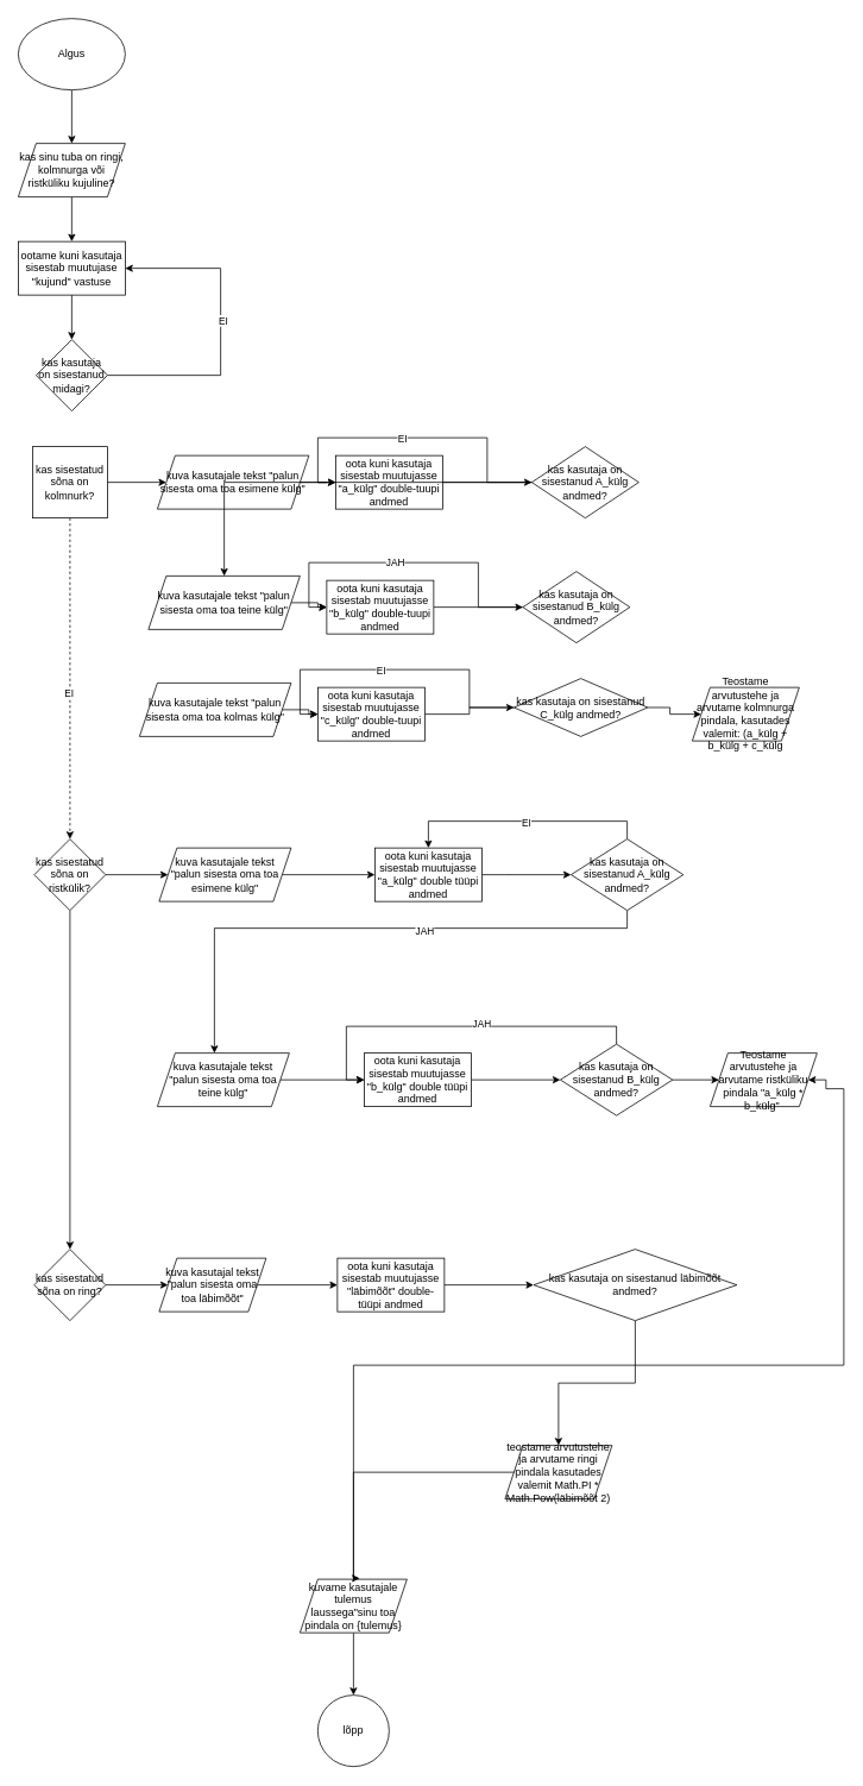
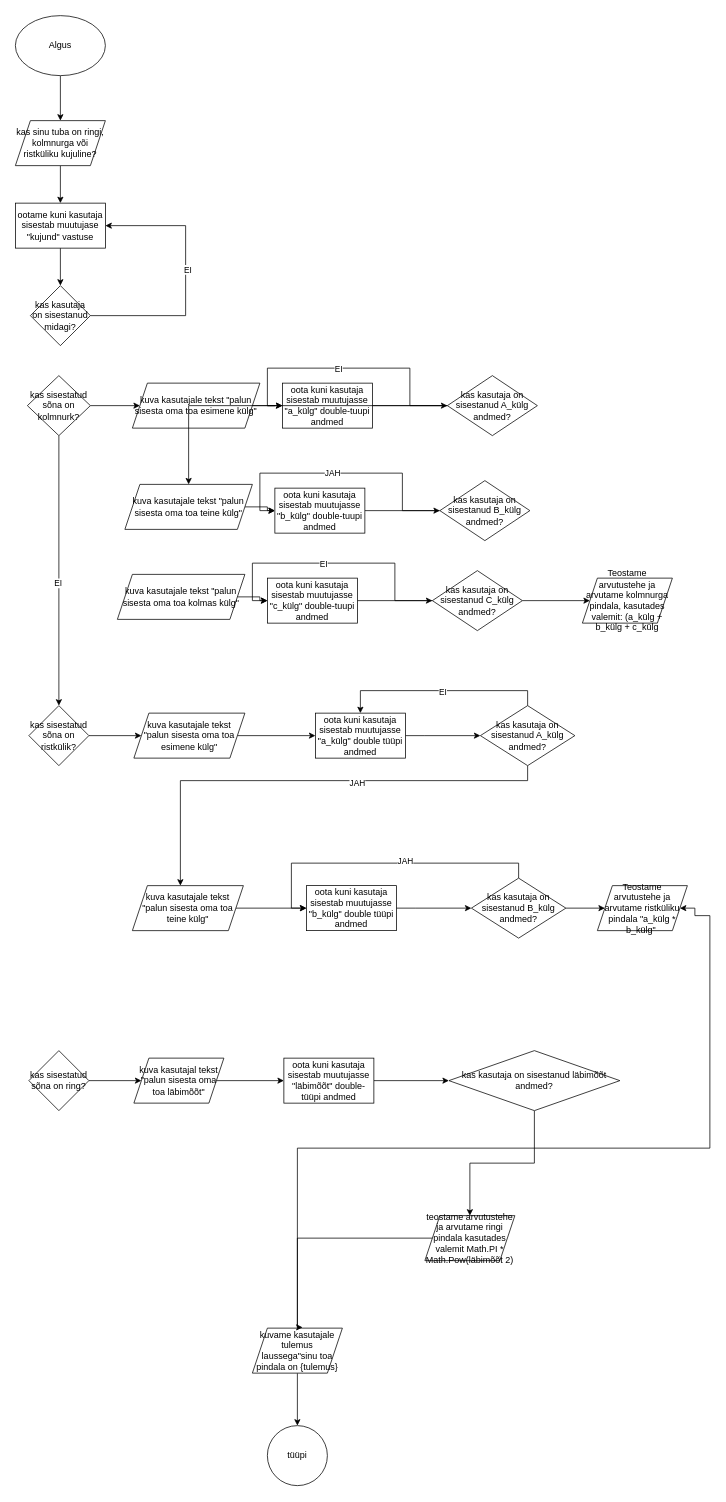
  <mxCell id="0" />
  <mxCell id="1" parent="0" />
  <mxCell id="2" style="edgeStyle=orthogonalEdgeStyle;rounded=0;orthogonalLoop=1;jettySize=auto;html=1;" edge="1" parent="1" source="3" target="5"><mxGeometry relative="1" as="geometry" /></mxCell>
  <mxCell id="3" value="Algus" style="ellipse;whiteSpace=wrap;html=1;" vertex="1" parent="1"><mxGeometry x="20" y="20" width="120" height="80" as="geometry" /></mxCell>
  <mxCell id="4" style="edgeStyle=orthogonalEdgeStyle;rounded=0;orthogonalLoop=1;jettySize=auto;html=1;entryX=0.5;entryY=0;entryDx=0;entryDy=0;" edge="1" parent="1" source="5" target="7"><mxGeometry relative="1" as="geometry" /></mxCell>
  <mxCell id="5" value="kas sinu tuba on ringi, kolmnurga või ristküliku kujuline?" style="shape=parallelogram;perimeter=parallelogramPerimeter;whiteSpace=wrap;html=1;fixedSize=1;" vertex="1" parent="1"><mxGeometry x="20" y="160" width="120" height="60" as="geometry" /></mxCell>
  <mxCell id="6" style="edgeStyle=orthogonalEdgeStyle;rounded=0;orthogonalLoop=1;jettySize=auto;html=1;" edge="1" parent="1" source="7" target="10"><mxGeometry relative="1" as="geometry" /></mxCell>
  <mxCell id="7" value="ootame kuni kasutaja sisestab muutujase &quot;kujund&quot; vastuse" style="rounded=0;whiteSpace=wrap;html=1;" vertex="1" parent="1"><mxGeometry x="20" y="270" width="120" height="60" as="geometry" /></mxCell>
  <mxCell id="8" style="edgeStyle=orthogonalEdgeStyle;rounded=0;orthogonalLoop=1;jettySize=auto;html=1;entryX=1;entryY=0.5;entryDx=0;entryDy=0;" edge="1" parent="1" source="10" target="7"><mxGeometry relative="1" as="geometry"><mxPoint x="246" y="300" as="targetPoint" /><Array as="points"><mxPoint x="247" y="420" /><mxPoint x="247" y="300" /></Array></mxGeometry></mxCell>
  <mxCell id="9" value="EI" style="edgeLabel;html=1;align=center;verticalAlign=middle;resizable=0;points=[];" vertex="1" connectable="0" parent="8"><mxGeometry x="0.068" y="-2" relative="1" as="geometry"><mxPoint as="offset" /></mxGeometry></mxCell>
  <mxCell id="10" value="kas kasutaja on sisestanud midagi?" style="rhombus;whiteSpace=wrap;html=1;" vertex="1" parent="1"><mxGeometry x="40" y="380" width="80" height="80" as="geometry" /></mxCell>
- <mxCell id="11" value="" style="edgeStyle=orthogonalEdgeStyle;rounded=0;orthogonalLoop=1;jettySize=auto;html=1;dashed=1;" edge="1" parent="1" source="14" target="17"><mxGeometry relative="1" as="geometry" /></mxCell>
+ <mxCell id="11" value="" style="edgeStyle=orthogonalEdgeStyle;rounded=0;orthogonalLoop=1;jettySize=auto;html=1;" edge="1" parent="1" source="14" target="17"><mxGeometry relative="1" as="geometry" /></mxCell>
  <mxCell id="12" value="EI" style="edgeLabel;html=1;align=center;verticalAlign=middle;resizable=0;points=[];" vertex="1" connectable="0" parent="11"><mxGeometry x="0.089" y="-2" relative="1" as="geometry"><mxPoint as="offset" /></mxGeometry></mxCell>
  <mxCell id="13" value="" style="edgeStyle=orthogonalEdgeStyle;rounded=0;orthogonalLoop=1;jettySize=auto;html=1;" edge="1" parent="1" source="14" target="19"><mxGeometry relative="1" as="geometry" /></mxCell>
- <mxCell id="14" value="kas sisestatud sõna on kolmnurk?" style="whiteSpace=wrap;html=1;rounded=0;" vertex="1" parent="1"><mxGeometry x="36" y="500" width="84" height="80" as="geometry" /></mxCell>
+ <mxCell id="14" value="kas sisestatud sõna on kolmnurk?" style="rhombus;whiteSpace=wrap;html=1;" vertex="1" parent="1"><mxGeometry x="36" y="500" width="84" height="80" as="geometry" /></mxCell>
  <mxCell id="15" value="" style="edgeStyle=orthogonalEdgeStyle;rounded=0;orthogonalLoop=1;jettySize=auto;html=1;" edge="1" parent="1" source="17" target="43"><mxGeometry relative="1" as="geometry" /></mxCell>
- <mxCell id="16" value="" style="edgeStyle=orthogonalEdgeStyle;rounded=0;orthogonalLoop=1;jettySize=auto;html=1;" edge="1" parent="1" source="17" target="61"><mxGeometry relative="1" as="geometry" /></mxCell>
  <mxCell id="17" value="kas sisestatud sõna on ristkülik?" style="rhombus;whiteSpace=wrap;html=1;" vertex="1" parent="1"><mxGeometry x="38" y="940" width="80" height="80" as="geometry" /></mxCell>
  <mxCell id="18" value="" style="edgeStyle=orthogonalEdgeStyle;rounded=0;orthogonalLoop=1;jettySize=auto;html=1;" edge="1" parent="1" source="19" target="21"><mxGeometry relative="1" as="geometry" /></mxCell>
  <mxCell id="19" value="kuva kasutajale tekst &quot;palun sisesta oma toa esimene külg&quot;" style="shape=parallelogram;perimeter=parallelogramPerimeter;whiteSpace=wrap;html=1;fixedSize=1;" vertex="1" parent="1"><mxGeometry x="176" y="510" width="170" height="60" as="geometry" /></mxCell>
  <mxCell id="20" value="" style="edgeStyle=orthogonalEdgeStyle;rounded=0;orthogonalLoop=1;jettySize=auto;html=1;" edge="1" parent="1" source="21" target="25"><mxGeometry relative="1" as="geometry" /></mxCell>
  <mxCell id="21" value="oota kuni kasutaja sisestab muutujasse &quot;a_külg&quot; double-tuupi andmed" style="rounded=0;whiteSpace=wrap;html=1;" vertex="1" parent="1"><mxGeometry x="376" y="510" width="120" height="60" as="geometry" /></mxCell>
  <mxCell id="22" style="edgeStyle=orthogonalEdgeStyle;rounded=0;orthogonalLoop=1;jettySize=auto;html=1;entryX=0;entryY=0.5;entryDx=0;entryDy=0;" edge="1" parent="1" source="25" target="21"><mxGeometry relative="1" as="geometry" /></mxCell>
  <mxCell id="23" value="EI" style="edgeLabel;html=1;align=center;verticalAlign=middle;resizable=0;points=[];" vertex="1" connectable="0" parent="22"><mxGeometry x="0.089" relative="1" as="geometry"><mxPoint as="offset" /></mxGeometry></mxCell>
  <mxCell id="24" value="" style="edgeStyle=orthogonalEdgeStyle;rounded=0;orthogonalLoop=1;jettySize=auto;html=1;" edge="1" parent="1" source="25" target="27"><mxGeometry relative="1" as="geometry" /></mxCell>
  <mxCell id="25" value="kas kasutaja on sisestanud A_külg andmed?" style="rhombus;whiteSpace=wrap;html=1;rounded=0;" vertex="1" parent="1"><mxGeometry x="596" y="500" width="120" height="80" as="geometry" /></mxCell>
  <mxCell id="26" value="" style="edgeStyle=orthogonalEdgeStyle;rounded=0;orthogonalLoop=1;jettySize=auto;html=1;" edge="1" parent="1" source="27" target="29"><mxGeometry relative="1" as="geometry" /></mxCell>
  <mxCell id="27" value="kuva kasutajale tekst &quot;palun sisesta oma toa teine külg&quot;" style="shape=parallelogram;perimeter=parallelogramPerimeter;whiteSpace=wrap;html=1;fixedSize=1;" vertex="1" parent="1"><mxGeometry x="166" y="645" width="170" height="60" as="geometry" /></mxCell>
  <mxCell id="28" value="" style="edgeStyle=orthogonalEdgeStyle;rounded=0;orthogonalLoop=1;jettySize=auto;html=1;" edge="1" parent="1" source="29" target="32"><mxGeometry relative="1" as="geometry" /></mxCell>
  <mxCell id="29" value="oota kuni kasutaja sisestab muutujasse &quot;b_külg&quot; double-tuupi andmed" style="rounded=0;whiteSpace=wrap;html=1;" vertex="1" parent="1"><mxGeometry x="366" y="650" width="120" height="60" as="geometry" /></mxCell>
  <mxCell id="30" style="edgeStyle=orthogonalEdgeStyle;rounded=0;orthogonalLoop=1;jettySize=auto;html=1;entryX=0;entryY=0.5;entryDx=0;entryDy=0;" edge="1" parent="1" source="32" target="29"><mxGeometry relative="1" as="geometry" /></mxCell>
  <mxCell id="31" value="JAH" style="edgeLabel;html=1;align=center;verticalAlign=middle;resizable=0;points=[];" vertex="1" connectable="0" parent="30"><mxGeometry x="0.078" y="-1" relative="1" as="geometry"><mxPoint as="offset" /></mxGeometry></mxCell>
  <mxCell id="32" value="kas kasutaja on sisestanud B_külg andmed?" style="rhombus;whiteSpace=wrap;html=1;rounded=0;" vertex="1" parent="1"><mxGeometry x="586" y="640" width="120" height="80" as="geometry" /></mxCell>
  <mxCell id="33" value="" style="edgeStyle=orthogonalEdgeStyle;rounded=0;orthogonalLoop=1;jettySize=auto;html=1;" edge="1" source="34" target="36" parent="1"><mxGeometry relative="1" as="geometry" /></mxCell>
  <mxCell id="34" value="kuva kasutajale tekst &quot;palun sisesta oma toa kolmas külg&quot;" style="shape=parallelogram;perimeter=parallelogramPerimeter;whiteSpace=wrap;html=1;fixedSize=1;" vertex="1" parent="1"><mxGeometry x="156" y="765" width="170" height="60" as="geometry" /></mxCell>
  <mxCell id="35" value="" style="edgeStyle=orthogonalEdgeStyle;rounded=0;orthogonalLoop=1;jettySize=auto;html=1;" edge="1" source="36" target="40" parent="1"><mxGeometry relative="1" as="geometry" /></mxCell>
  <mxCell id="36" value="oota kuni kasutaja sisestab muutujasse &quot;c_külg&quot; double-tuupi andmed" style="rounded=0;whiteSpace=wrap;html=1;" vertex="1" parent="1"><mxGeometry x="356" y="770" width="120" height="60" as="geometry" /></mxCell>
  <mxCell id="37" style="edgeStyle=orthogonalEdgeStyle;rounded=0;orthogonalLoop=1;jettySize=auto;html=1;entryX=0;entryY=0.5;entryDx=0;entryDy=0;" edge="1" source="40" target="36" parent="1"><mxGeometry relative="1" as="geometry" /></mxCell>
  <mxCell id="38" value="EI" style="edgeLabel;html=1;align=center;verticalAlign=middle;resizable=0;points=[];" vertex="1" connectable="0" parent="37"><mxGeometry x="0.089" relative="1" as="geometry"><mxPoint as="offset" /></mxGeometry></mxCell>
  <mxCell id="39" value="" style="edgeStyle=orthogonalEdgeStyle;rounded=0;orthogonalLoop=1;jettySize=auto;html=1;" edge="1" parent="1" source="40" target="41"><mxGeometry relative="1" as="geometry" /></mxCell>
- <mxCell id="40" value="kas kasutaja on sisestanud C_külg andmed?" style="rhombus;whiteSpace=wrap;html=1;rounded=0;" vertex="1" parent="1"><mxGeometry x="576" y="760" width="150" height="65" as="geometry" /></mxCell>
+ <mxCell id="40" value="kas kasutaja on sisestanud C_külg andmed?" style="rhombus;whiteSpace=wrap;html=1;rounded=0;" vertex="1" parent="1"><mxGeometry x="576" y="760" width="120" height="80" as="geometry" /></mxCell>
  <mxCell id="41" value="Teostame arvutustehe ja arvutame kolmnurga pindala, kasutades valemit: (a_külg + b_külg + c_külg" style="shape=parallelogram;perimeter=parallelogramPerimeter;whiteSpace=wrap;html=1;fixedSize=1;rounded=0;" vertex="1" parent="1"><mxGeometry x="776" y="770" width="120" height="60" as="geometry" /></mxCell>
  <mxCell id="42" value="" style="edgeStyle=orthogonalEdgeStyle;rounded=0;orthogonalLoop=1;jettySize=auto;html=1;" edge="1" parent="1" source="43" target="45"><mxGeometry relative="1" as="geometry" /></mxCell>
  <mxCell id="43" value="kuva kasutajale tekst &quot;palun sisesta oma toa esimene külg&quot;" style="shape=parallelogram;perimeter=parallelogramPerimeter;whiteSpace=wrap;html=1;fixedSize=1;" vertex="1" parent="1"><mxGeometry x="178" y="950" width="148" height="60" as="geometry" /></mxCell>
  <mxCell id="44" value="" style="edgeStyle=orthogonalEdgeStyle;rounded=0;orthogonalLoop=1;jettySize=auto;html=1;" edge="1" parent="1" source="45" target="50"><mxGeometry relative="1" as="geometry"><Array as="points"><mxPoint x="566" y="980" /><mxPoint x="566" y="980" /></Array></mxGeometry></mxCell>
  <mxCell id="45" value="oota kuni kasutaja sisestab muutujasse &quot;a_külg&quot; double tüüpi andmed" style="whiteSpace=wrap;html=1;" vertex="1" parent="1"><mxGeometry x="420" y="950" width="120" height="60" as="geometry" /></mxCell>
  <mxCell id="46" style="edgeStyle=orthogonalEdgeStyle;rounded=0;orthogonalLoop=1;jettySize=auto;html=1;exitX=0.5;exitY=0;exitDx=0;exitDy=0;entryX=0.5;entryY=0;entryDx=0;entryDy=0;" edge="1" parent="1" source="50" target="45"><mxGeometry relative="1" as="geometry" /></mxCell>
  <mxCell id="47" value="EI" style="edgeLabel;html=1;align=center;verticalAlign=middle;resizable=0;points=[];" vertex="1" connectable="0" parent="46"><mxGeometry x="-0.018" y="1" relative="1" as="geometry"><mxPoint as="offset" /></mxGeometry></mxCell>
  <mxCell id="48" value="" style="edgeStyle=orthogonalEdgeStyle;rounded=0;orthogonalLoop=1;jettySize=auto;html=1;" edge="1" parent="1" source="50" target="52"><mxGeometry relative="1" as="geometry"><Array as="points"><mxPoint x="703" y="1040" /><mxPoint x="240" y="1040" /></Array></mxGeometry></mxCell>
  <mxCell id="49" value="JAH" style="edgeLabel;html=1;align=center;verticalAlign=middle;resizable=0;points=[];" vertex="1" connectable="0" parent="48"><mxGeometry x="-0.204" y="2" relative="1" as="geometry"><mxPoint as="offset" /></mxGeometry></mxCell>
  <mxCell id="50" value="kas kasutaja on sisestanud A_külg andmed?" style="rhombus;whiteSpace=wrap;html=1;" vertex="1" parent="1"><mxGeometry x="640" y="940" width="126" height="80" as="geometry" /></mxCell>
  <mxCell id="51" value="" style="edgeStyle=orthogonalEdgeStyle;rounded=0;orthogonalLoop=1;jettySize=auto;html=1;" edge="1" source="52" target="54" parent="1"><mxGeometry relative="1" as="geometry" /></mxCell>
  <mxCell id="52" value="kuva kasutajale tekst &quot;palun sisesta oma toa teine külg&quot;" style="shape=parallelogram;perimeter=parallelogramPerimeter;whiteSpace=wrap;html=1;fixedSize=1;" vertex="1" parent="1"><mxGeometry x="176" y="1180" width="148" height="60" as="geometry" /></mxCell>
  <mxCell id="53" value="" style="edgeStyle=orthogonalEdgeStyle;rounded=0;orthogonalLoop=1;jettySize=auto;html=1;" edge="1" source="54" target="58" parent="1"><mxGeometry relative="1" as="geometry"><Array as="points"><mxPoint x="554" y="1210" /><mxPoint x="554" y="1210" /></Array></mxGeometry></mxCell>
  <mxCell id="54" value="oota kuni kasutaja sisestab muutujasse &quot;b_külg&quot; double tüüpi andmed" style="whiteSpace=wrap;html=1;" vertex="1" parent="1"><mxGeometry x="408" y="1180" width="120" height="60" as="geometry" /></mxCell>
  <mxCell id="55" style="edgeStyle=orthogonalEdgeStyle;rounded=0;orthogonalLoop=1;jettySize=auto;html=1;exitX=0.5;exitY=0;exitDx=0;exitDy=0;entryX=0;entryY=0.5;entryDx=0;entryDy=0;" edge="1" parent="1" source="58" target="54"><mxGeometry relative="1" as="geometry" /></mxCell>
  <mxCell id="56" value="JAH" style="edgeLabel;html=1;align=center;verticalAlign=middle;resizable=0;points=[];" vertex="1" connectable="0" parent="55"><mxGeometry x="-0.146" y="-3" relative="1" as="geometry"><mxPoint as="offset" /></mxGeometry></mxCell>
  <mxCell id="57" value="" style="edgeStyle=orthogonalEdgeStyle;rounded=0;orthogonalLoop=1;jettySize=auto;html=1;" edge="1" parent="1" source="58" target="59"><mxGeometry relative="1" as="geometry" /></mxCell>
  <mxCell id="58" value="kas kasutaja on sisestanud B_külg andmed?" style="rhombus;whiteSpace=wrap;html=1;" vertex="1" parent="1"><mxGeometry x="628" y="1170" width="126" height="80" as="geometry" /></mxCell>
  <mxCell id="59" value="Teostame arvutustehe ja arvutame ristküliku pindala &quot;a_külg * b_külg&quot;&amp;nbsp;" style="shape=parallelogram;perimeter=parallelogramPerimeter;whiteSpace=wrap;html=1;fixedSize=1;" vertex="1" parent="1"><mxGeometry x="796" y="1180" width="120" height="60" as="geometry" /></mxCell>
  <mxCell id="60" value="" style="edgeStyle=orthogonalEdgeStyle;rounded=0;orthogonalLoop=1;jettySize=auto;html=1;" edge="1" parent="1" source="61" target="63"><mxGeometry relative="1" as="geometry" /></mxCell>
  <mxCell id="61" value="kas sisestatud sõna on ring?" style="rhombus;whiteSpace=wrap;html=1;" vertex="1" parent="1"><mxGeometry x="38" y="1400" width="80" height="80" as="geometry" /></mxCell>
  <mxCell id="62" value="" style="edgeStyle=orthogonalEdgeStyle;rounded=0;orthogonalLoop=1;jettySize=auto;html=1;" edge="1" parent="1" source="63" target="65"><mxGeometry relative="1" as="geometry" /></mxCell>
  <mxCell id="63" value="kuva kasutajal tekst &quot;palun sisesta oma toa läbimõõt&quot;" style="shape=parallelogram;perimeter=parallelogramPerimeter;whiteSpace=wrap;html=1;fixedSize=1;" vertex="1" parent="1"><mxGeometry x="178" y="1410" width="120" height="60" as="geometry" /></mxCell>
  <mxCell id="64" value="" style="edgeStyle=orthogonalEdgeStyle;rounded=0;orthogonalLoop=1;jettySize=auto;html=1;" edge="1" parent="1" source="65" target="67"><mxGeometry relative="1" as="geometry" /></mxCell>
  <mxCell id="65" value="oota kuni kasutaja sisestab muutujasse &quot;läbimõõt&quot; double-tüüpi andmed" style="whiteSpace=wrap;html=1;" vertex="1" parent="1"><mxGeometry x="378" y="1410" width="120" height="60" as="geometry" /></mxCell>
  <mxCell id="66" style="edgeStyle=orthogonalEdgeStyle;rounded=0;orthogonalLoop=1;jettySize=auto;html=1;" edge="1" parent="1" source="67" target="68"><mxGeometry relative="1" as="geometry" /></mxCell>
  <mxCell id="67" value="kas kasutaja on sisestanud läbimõõt andmed?" style="rhombus;whiteSpace=wrap;html=1;" vertex="1" parent="1"><mxGeometry x="598" y="1400" width="228" height="80" as="geometry" /></mxCell>
  <mxCell id="68" value="teostame arvutustehe ja arvutame ringi pindala kasutades valemit Math.PI * Math.Pow(läbimõõt 2)" style="shape=parallelogram;perimeter=parallelogramPerimeter;whiteSpace=wrap;html=1;fixedSize=1;" vertex="1" parent="1"><mxGeometry x="566" y="1620" width="120" height="60" as="geometry" /></mxCell>
  <mxCell id="69" style="edgeStyle=orthogonalEdgeStyle;rounded=0;orthogonalLoop=1;jettySize=auto;html=1;exitX=0.5;exitY=0;exitDx=0;exitDy=0;entryX=1;entryY=0.5;entryDx=0;entryDy=0;" edge="1" parent="1" source="71" target="59"><mxGeometry relative="1" as="geometry"><Array as="points"><mxPoint x="396" y="1530" /><mxPoint x="946" y="1530" /><mxPoint x="946" y="1220" /><mxPoint x="926" y="1220" /><mxPoint x="926" y="1210" /></Array></mxGeometry></mxCell>
  <mxCell id="70" value="" style="edgeStyle=orthogonalEdgeStyle;rounded=0;orthogonalLoop=1;jettySize=auto;html=1;" edge="1" parent="1" source="71" target="73"><mxGeometry relative="1" as="geometry" /></mxCell>
  <mxCell id="71" value="kuvame kasutajale tulemus laussega&quot;sinu toa pindala on {tulemus}" style="shape=parallelogram;perimeter=parallelogramPerimeter;whiteSpace=wrap;html=1;fixedSize=1;" vertex="1" parent="1"><mxGeometry x="336" y="1770" width="120" height="60" as="geometry" /></mxCell>
  <mxCell id="72" style="edgeStyle=orthogonalEdgeStyle;rounded=0;orthogonalLoop=1;jettySize=auto;html=1;entryX=0.558;entryY=-0.017;entryDx=0;entryDy=0;entryPerimeter=0;" edge="1" parent="1" source="68" target="71"><mxGeometry relative="1" as="geometry"><Array as="points"><mxPoint x="396" y="1650" /><mxPoint x="396" y="1769" /></Array></mxGeometry></mxCell>
- <mxCell id="73" value="lõpp" style="ellipse;whiteSpace=wrap;html=1;" vertex="1" parent="1"><mxGeometry x="356" y="1900" width="80" height="80" as="geometry" /></mxCell>
+ <mxCell id="73" value="tüüpi" style="ellipse;whiteSpace=wrap;html=1;" vertex="1" parent="1"><mxGeometry x="356" y="1900" width="80" height="80" as="geometry" /></mxCell>
